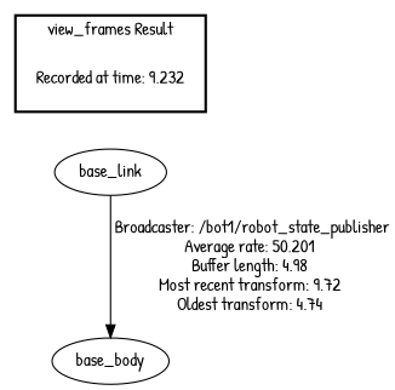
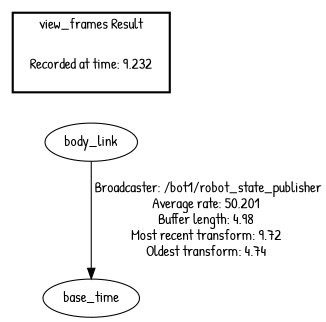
  digraph {
    fontname="Patrick Hand"
    node [fontname="Patrick Hand"]
    edge [fontname="Patrick Hand"]
    n1 [label="Recorded at time: 9.232" shape=plaintext]
-   base_link
-   base_body
+   base_link [label=body_link]
+   base_body [label=base_time]
    subgraph cluster_1 {
      color=black
      label="view_frames Result"
      style=bold
      n1
    }
    n1 -> base_link [style=invis]
    base_link -> base_body [label=" Broadcaster: /bot1/robot_state_publisher\nAverage rate: 50.201\nBuffer length: 4.98\nMost recent transform: 9.72\nOldest transform: 4.74\n"]
  }
